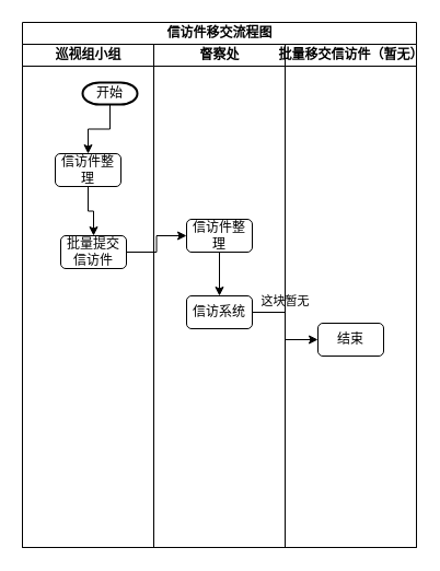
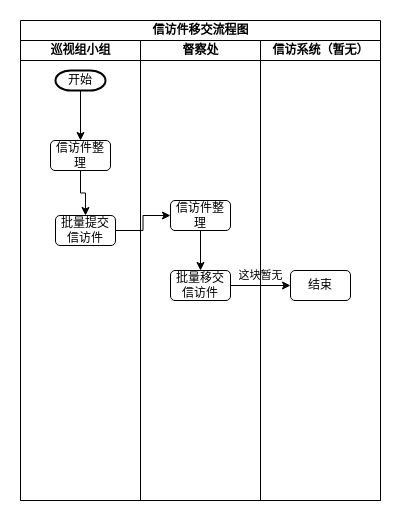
  <mxCell id="0" />
  <mxCell id="1" parent="0" />
  <mxCell id="2" value="信访件移交流程图" style="swimlane;html=1;childLayout=stackLayout;resizeParent=1;resizeParentMax=0;startSize=20;" vertex="1" parent="1"><mxGeometry x="20" y="20" width="360" height="480" as="geometry" /></mxCell>
  <mxCell id="3" value="巡视组小组" style="swimlane;html=1;startSize=20;" vertex="1" parent="2"><mxGeometry y="20" width="120" height="460" as="geometry" /></mxCell>
- <mxCell id="4" value="开始" style="strokeWidth=2;html=1;shape=mxgraph.flowchart.terminator;whiteSpace=wrap;" vertex="1" parent="3"><mxGeometry x="55" y="35" width="50" height="20" as="geometry" /></mxCell>
+ <mxCell id="4" value="开始" style="strokeWidth=2;html=1;shape=mxgraph.flowchart.terminator;whiteSpace=wrap;" vertex="1" parent="3"><mxGeometry x="35" y="30" width="50" height="20" as="geometry" /></mxCell>
  <mxCell id="5" style="edgeStyle=orthogonalEdgeStyle;rounded=0;orthogonalLoop=1;jettySize=auto;html=1;entryX=0.5;entryY=0;entryDx=0;entryDy=0;" edge="1" parent="3" source="6" target="7"><mxGeometry relative="1" as="geometry" /></mxCell>
  <mxCell id="6" value="信访件整理" style="rounded=1;whiteSpace=wrap;html=1;" vertex="1" parent="3"><mxGeometry x="30" y="100" width="60" height="30" as="geometry" /></mxCell>
  <mxCell id="7" value="批量提交信访件" style="rounded=1;whiteSpace=wrap;html=1;" vertex="1" parent="3"><mxGeometry x="35" y="175" width="60" height="30" as="geometry" /></mxCell>
  <mxCell id="8" style="edgeStyle=orthogonalEdgeStyle;rounded=0;orthogonalLoop=1;jettySize=auto;html=1;entryX=0.5;entryY=0;entryDx=0;entryDy=0;" edge="1" parent="3" source="4" target="6"><mxGeometry relative="1" as="geometry"><mxPoint x="60" y="70" as="targetPoint" /></mxGeometry></mxCell>
  <mxCell id="9" value="督察处" style="swimlane;html=1;startSize=20;" vertex="1" parent="2"><mxGeometry x="120" y="20" width="120" height="460" as="geometry" /></mxCell>
  <mxCell id="10" style="edgeStyle=orthogonalEdgeStyle;rounded=0;orthogonalLoop=1;jettySize=auto;html=1;entryX=0.5;entryY=0;entryDx=0;entryDy=0;" edge="1" parent="9" source="11" target="12"><mxGeometry relative="1" as="geometry" /></mxCell>
  <mxCell id="11" value="信访件整理" style="rounded=1;whiteSpace=wrap;html=1;" vertex="1" parent="9"><mxGeometry x="30" y="160" width="60" height="30" as="geometry" /></mxCell>
- <mxCell id="12" value="信访系统" style="rounded=1;whiteSpace=wrap;html=1;" vertex="1" parent="9"><mxGeometry x="30" y="230" width="60" height="30" as="geometry" /></mxCell>
- <mxCell id="13" value="批量移交信访件（暂无）" style="swimlane;html=1;startSize=20;" vertex="1" parent="2"><mxGeometry x="240" y="20" width="120" height="460" as="geometry" /></mxCell>
- <mxCell id="14" value="结束" style="rounded=1;whiteSpace=wrap;html=1;" vertex="1" parent="13"><mxGeometry x="30" y="255" width="60" height="30" as="geometry" /></mxCell>
+ <mxCell id="12" value="批量移交信访件" style="rounded=1;whiteSpace=wrap;html=1;" vertex="1" parent="9"><mxGeometry x="30" y="230" width="60" height="30" as="geometry" /></mxCell>
+ <mxCell id="13" value="信访系统（暂无）" style="swimlane;html=1;startSize=20;" vertex="1" parent="2"><mxGeometry x="240" y="20" width="120" height="460" as="geometry" /></mxCell>
+ <mxCell id="14" value="结束" style="rounded=1;whiteSpace=wrap;html=1;" vertex="1" parent="13"><mxGeometry x="30" y="230" width="60" height="30" as="geometry" /></mxCell>
  <mxCell id="15" value="&lt;font style=&quot;font-size: 11px&quot;&gt;这块暂无&lt;/font&gt;" style="text;html=1;align=center;verticalAlign=middle;resizable=0;points=[];autosize=1;strokeColor=none;fontSize=7;" vertex="1" parent="13"><mxGeometry x="-30" y="230" width="60" height="10" as="geometry" /></mxCell>
  <mxCell id="16" style="edgeStyle=orthogonalEdgeStyle;rounded=0;orthogonalLoop=1;jettySize=auto;html=1;entryX=0;entryY=0.5;entryDx=0;entryDy=0;" edge="1" parent="2" source="7" target="11"><mxGeometry relative="1" as="geometry" /></mxCell>
  <mxCell id="17" style="edgeStyle=orthogonalEdgeStyle;rounded=0;orthogonalLoop=1;jettySize=auto;html=1;entryX=0;entryY=0.5;entryDx=0;entryDy=0;" edge="1" parent="2" source="12" target="14"><mxGeometry relative="1" as="geometry" /></mxCell>
